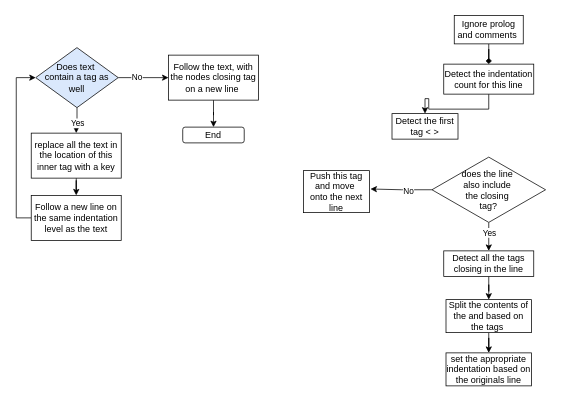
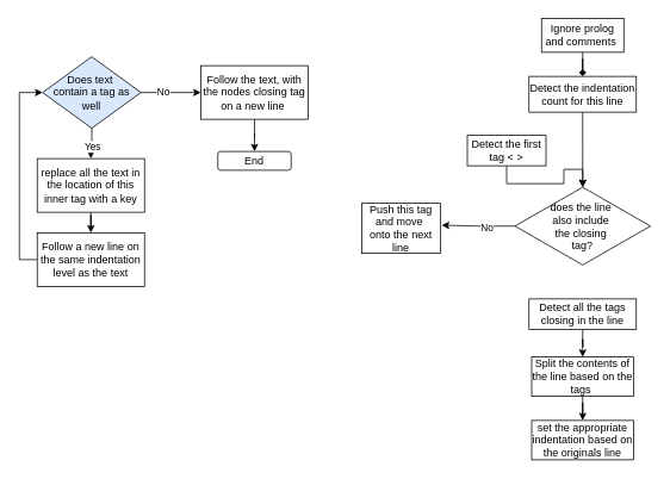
  <mxCell id="0" />
  <mxCell id="1" parent="0" />
  <mxCell id="2" style="edgeStyle=orthogonalEdgeStyle;rounded=0;orthogonalLoop=1;jettySize=auto;html=1;entryX=0.5;entryY=0;entryDx=0;entryDy=0;endArrow=diamond;" edge="1" parent="1" source="3" target="5"><mxGeometry relative="1" as="geometry" /></mxCell>
  <mxCell id="3" value="Ignore prolog and comments&amp;nbsp;" style="rounded=0;whiteSpace=wrap;html=1;" vertex="1" parent="1"><mxGeometry x="605" y="20" width="92" height="38" as="geometry" /></mxCell>
- <mxCell id="4" style="edgeStyle=orthogonalEdgeStyle;rounded=0;orthogonalLoop=1;jettySize=auto;html=1;entryX=0.5;entryY=0;entryDx=0;entryDy=0;" edge="1" parent="1" source="5" target="7"><mxGeometry relative="1" as="geometry" /></mxCell>
+ <mxCell id="4" style="edgeStyle=orthogonalEdgeStyle;rounded=0;orthogonalLoop=1;jettySize=auto;html=1;" edge="1" parent="1" source="5" target="24"><mxGeometry relative="1" as="geometry" /></mxCell>
  <mxCell id="5" value="Detect the indentation count for this line" style="rounded=0;whiteSpace=wrap;html=1;" vertex="1" parent="1"><mxGeometry x="591" y="85" width="120" height="40" as="geometry" /></mxCell>
+ <mxCell id="6" style="edgeStyle=orthogonalEdgeStyle;rounded=0;orthogonalLoop=1;jettySize=auto;html=1;entryX=0.5;entryY=0;entryDx=0;entryDy=0;" edge="1" parent="1" source="7" target="24"><mxGeometry relative="1" as="geometry" /></mxCell>
  <mxCell id="7" value="Detect the first tag &amp;lt; &amp;gt;" style="rounded=0;whiteSpace=wrap;html=1;" vertex="1" parent="1"><mxGeometry x="522" y="151" width="88" height="34" as="geometry" /></mxCell>
- <mxCell id="8" style="edgeStyle=orthogonalEdgeStyle;rounded=0;orthogonalLoop=1;jettySize=auto;html=1;entryX=0.5;entryY=0;entryDx=0;entryDy=0;exitX=0.5;exitY=1;exitDx=0;exitDy=0;" edge="1" parent="1" source="24" target="27"><mxGeometry relative="1" as="geometry"><mxPoint x="649" y="377" as="sourcePoint" /><mxPoint x="653" y="334" as="targetPoint" /></mxGeometry></mxCell>
- <mxCell id="9" value="Yes" style="edgeLabel;html=1;align=center;verticalAlign=middle;resizable=0;points=[];" vertex="1" connectable="0" parent="8"><mxGeometry x="0.372" y="-1" relative="1" as="geometry"><mxPoint x="1" y="-13" as="offset" /></mxGeometry></mxCell>
  <mxCell id="10" style="edgeStyle=orthogonalEdgeStyle;rounded=0;orthogonalLoop=1;jettySize=auto;html=1;" edge="1" parent="1" source="14" target="16"><mxGeometry relative="1" as="geometry"><mxPoint x="206.303" y="103" as="targetPoint" /></mxGeometry></mxCell>
  <mxCell id="11" value="No" style="edgeLabel;html=1;align=center;verticalAlign=middle;resizable=0;points=[];" vertex="1" connectable="0" parent="10"><mxGeometry x="-0.255" y="2" relative="1" as="geometry"><mxPoint as="offset" /></mxGeometry></mxCell>
  <mxCell id="12" style="edgeStyle=orthogonalEdgeStyle;rounded=0;orthogonalLoop=1;jettySize=auto;html=1;entryX=0.5;entryY=0;entryDx=0;entryDy=0;" edge="1" parent="1" source="14" target="18"><mxGeometry relative="1" as="geometry" /></mxCell>
  <mxCell id="13" value="Yes" style="edgeLabel;html=1;align=center;verticalAlign=middle;resizable=0;points=[];" vertex="1" connectable="0" parent="12"><mxGeometry x="0.146" relative="1" as="geometry"><mxPoint as="offset" /></mxGeometry></mxCell>
  <mxCell id="14" value="Does text&amp;nbsp;&lt;div&gt;contain a tag as well&lt;/div&gt;" style="rhombus;whiteSpace=wrap;html=1;fillColor=#dae8fc;" vertex="1" parent="1"><mxGeometry x="46.97" y="63" width="110" height="80" as="geometry" /></mxCell>
  <mxCell id="15" style="edgeStyle=orthogonalEdgeStyle;rounded=0;orthogonalLoop=1;jettySize=auto;html=1;" edge="1" parent="1" source="16" target="21"><mxGeometry relative="1" as="geometry"><mxPoint x="283.973" y="166.381" as="targetPoint" /></mxGeometry></mxCell>
  <mxCell id="16" value="Follow the text, with the nodes closing tag on a new line&amp;nbsp;" style="rounded=0;whiteSpace=wrap;html=1;" vertex="1" parent="1"><mxGeometry x="223.973" y="73" width="120" height="60" as="geometry" /></mxCell>
  <mxCell id="17" style="edgeStyle=orthogonalEdgeStyle;rounded=0;orthogonalLoop=1;jettySize=auto;html=1;entryX=0.5;entryY=0;entryDx=0;entryDy=0;" edge="1" parent="1" source="18" target="20"><mxGeometry relative="1" as="geometry" /></mxCell>
  <mxCell id="18" value="replace all the text in the location of this inner tag with a key" style="rounded=0;whiteSpace=wrap;html=1;" vertex="1" parent="1"><mxGeometry x="40.973" y="177" width="120" height="60" as="geometry" /></mxCell>
  <mxCell id="19" style="edgeStyle=orthogonalEdgeStyle;rounded=0;orthogonalLoop=1;jettySize=auto;html=1;entryX=0;entryY=0.5;entryDx=0;entryDy=0;exitX=0;exitY=0.5;exitDx=0;exitDy=0;" edge="1" parent="1" source="20" target="14"><mxGeometry relative="1" as="geometry"><Array as="points"><mxPoint x="20.97" y="290" /><mxPoint x="20.97" y="103" /></Array></mxGeometry></mxCell>
  <mxCell id="20" value="Follow a new line on the same indentation level as the text" style="rounded=0;whiteSpace=wrap;html=1;" vertex="1" parent="1"><mxGeometry x="40.973" y="260" width="120" height="60" as="geometry" /></mxCell>
  <mxCell id="21" value="End" style="rounded=1;whiteSpace=wrap;html=1;" vertex="1" parent="1"><mxGeometry x="242.97" y="169" width="82" height="21" as="geometry" /></mxCell>
  <mxCell id="22" style="edgeStyle=orthogonalEdgeStyle;rounded=0;orthogonalLoop=1;jettySize=auto;html=1;" edge="1" parent="1" source="24"><mxGeometry relative="1" as="geometry"><mxPoint x="493.286" y="251.5" as="targetPoint" /></mxGeometry></mxCell>
  <mxCell id="23" value="No" style="edgeLabel;html=1;align=center;verticalAlign=middle;resizable=0;points=[];" vertex="1" connectable="0" parent="22"><mxGeometry x="-0.235" y="1" relative="1" as="geometry"><mxPoint as="offset" /></mxGeometry></mxCell>
  <mxCell id="24" value="does the line&amp;nbsp;&lt;div&gt;also include&amp;nbsp;&lt;/div&gt;&lt;div&gt;the closing&amp;nbsp;&lt;/div&gt;&lt;div&gt;tag?&lt;/div&gt;" style="rhombus;whiteSpace=wrap;html=1;" vertex="1" parent="1"><mxGeometry x="575.25" y="209" width="151.5" height="87" as="geometry" /></mxCell>
  <mxCell id="25" value="Push this tag and move&amp;nbsp;&lt;div&gt;onto the next line&lt;/div&gt;" style="rounded=0;whiteSpace=wrap;html=1;" vertex="1" parent="1"><mxGeometry x="404" y="227" width="88" height="56" as="geometry" /></mxCell>
  <mxCell id="26" style="edgeStyle=orthogonalEdgeStyle;rounded=0;orthogonalLoop=1;jettySize=auto;html=1;entryX=0.5;entryY=0;entryDx=0;entryDy=0;" edge="1" parent="1" source="27" target="29"><mxGeometry relative="1" as="geometry" /></mxCell>
  <mxCell id="27" value="Detect all the tags&lt;br&gt;closing in the line" style="rounded=0;whiteSpace=wrap;html=1;" vertex="1" parent="1"><mxGeometry x="591" y="334" width="120" height="34" as="geometry" /></mxCell>
  <mxCell id="28" style="edgeStyle=orthogonalEdgeStyle;rounded=0;orthogonalLoop=1;jettySize=auto;html=1;entryX=0.5;entryY=0;entryDx=0;entryDy=0;" edge="1" parent="1" source="29" target="30"><mxGeometry relative="1" as="geometry" /></mxCell>
- <mxCell id="29" value="Split the contents of the and based on the tags&amp;nbsp;" style="rounded=0;whiteSpace=wrap;html=1;" vertex="1" parent="1"><mxGeometry x="594" y="399" width="114" height="44" as="geometry" /></mxCell>
+ <mxCell id="29" value="Split the contents of the line based on the tags&amp;nbsp;" style="rounded=0;whiteSpace=wrap;html=1;" vertex="1" parent="1"><mxGeometry x="594" y="399" width="114" height="44" as="geometry" /></mxCell>
  <mxCell id="30" value="set the appropriate indentation based on the originals line" style="rounded=0;whiteSpace=wrap;html=1;" vertex="1" parent="1"><mxGeometry x="594" y="470" width="114" height="44" as="geometry" /></mxCell>
